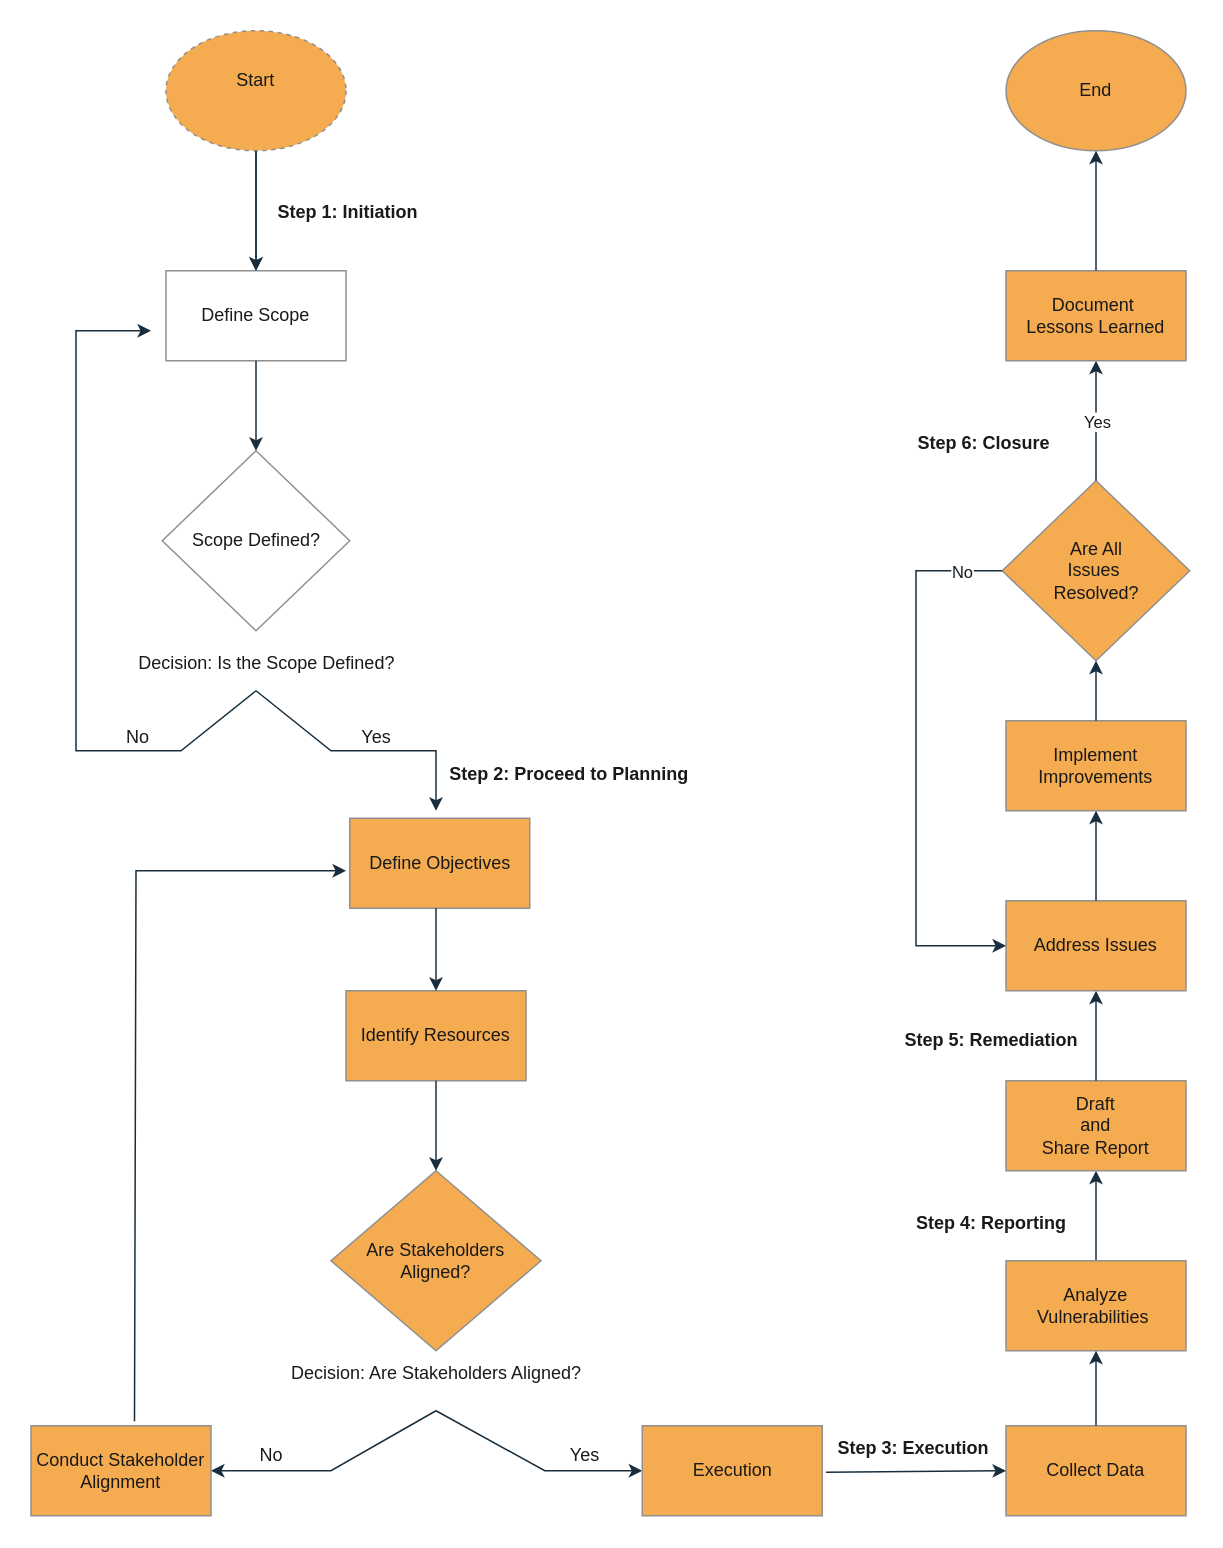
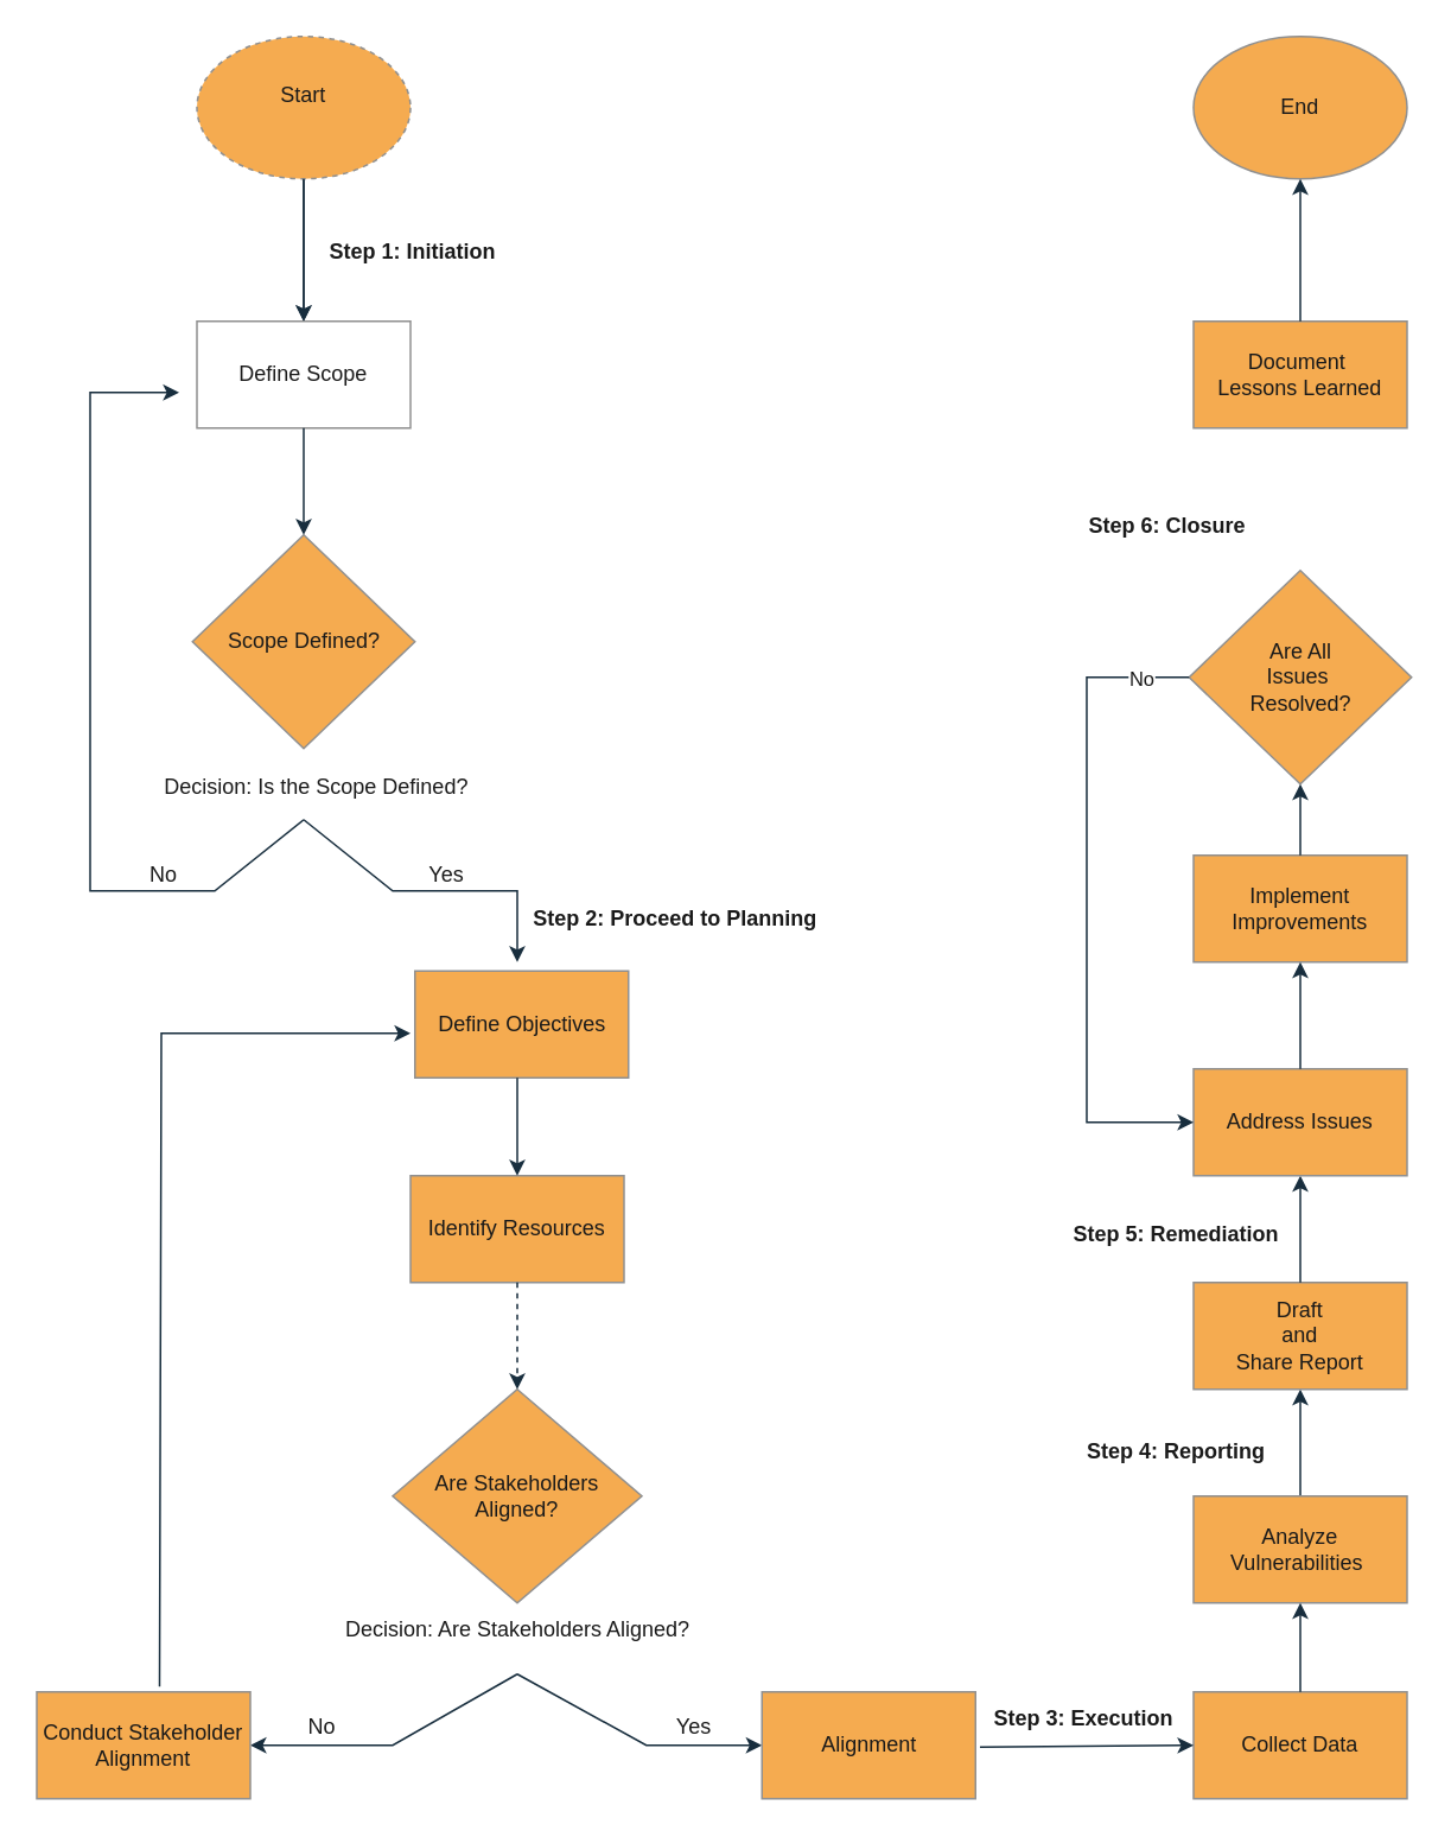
  <mxCell id="0" />
  <mxCell id="1" parent="0" />
  <mxCell id="2" value="" style="edgeStyle=orthogonalEdgeStyle;rounded=0;orthogonalLoop=1;jettySize=auto;html=1;labelBackgroundColor=none;strokeColor=#182E3E;fontColor=default;" edge="1" parent="1" source="3" target="4"><mxGeometry relative="1" as="geometry" /></mxCell>
  <mxCell id="3" value="&lt;font&gt;Start&lt;/font&gt;&lt;div&gt;&lt;br&gt;&lt;/div&gt;" style="ellipse;whiteSpace=wrap;html=1;labelBackgroundColor=none;fillColor=#F5AB50;strokeColor=#909090;fontColor=#1A1A1A;rounded=0;dashed=1;" vertex="1" parent="1"><mxGeometry x="110" width="120" height="80" as="geometry" y="20" /></mxCell>
  <mxCell id="4" value="&lt;font&gt;Define Scope&lt;/font&gt;" style="rounded=0;whiteSpace=wrap;html=1;labelBackgroundColor=none;fillColor=#ffffff;strokeColor=#909090;fontColor=#1A1A1A;" vertex="1" parent="1"><mxGeometry x="110" y="180" width="120" height="60" as="geometry" /></mxCell>
- <mxCell id="5" value="&lt;font&gt;Scope Defined?&lt;/font&gt;" style="rhombus;whiteSpace=wrap;html=1;labelBackgroundColor=none;fillColor=#ffffff;strokeColor=#909090;fontColor=#1A1A1A;rounded=0;" vertex="1" parent="1"><mxGeometry x="107.5" y="300" width="125" height="120" as="geometry" /></mxCell>
+ <mxCell id="5" value="&lt;font&gt;Scope Defined?&lt;/font&gt;" style="rhombus;whiteSpace=wrap;html=1;labelBackgroundColor=none;fillColor=#F5AB50;strokeColor=#909090;fontColor=#1A1A1A;rounded=0;" vertex="1" parent="1"><mxGeometry x="107.5" y="300" width="125" height="120" as="geometry" /></mxCell>
  <mxCell id="6" value="" style="endArrow=classic;html=1;rounded=0;entryX=0.5;entryY=0;entryDx=0;entryDy=0;exitX=0.5;exitY=1;exitDx=0;exitDy=0;labelBackgroundColor=none;strokeColor=#182E3E;fontColor=default;" edge="1" parent="1" source="3" target="4"><mxGeometry relative="1" as="geometry"><mxPoint x="375" y="90" as="sourcePoint" /><mxPoint x="360" y="170" as="targetPoint" /><Array as="points" /></mxGeometry></mxCell>
  <mxCell id="7" value="&lt;font&gt;&lt;b&gt;Step 1: Initiation&lt;/b&gt;&lt;/font&gt;" style="edgeLabel;resizable=0;html=1;;align=center;verticalAlign=middle;fontSize=12;labelBackgroundColor=none;fontColor=#1A1A1A;rounded=0;" connectable="0" vertex="1" parent="6"><mxGeometry relative="1" as="geometry"><mxPoint x="60" as="offset" /></mxGeometry></mxCell>
  <mxCell id="8" value="" style="endArrow=classic;html=1;rounded=0;entryX=0.5;entryY=0;entryDx=0;entryDy=0;labelBackgroundColor=none;strokeColor=#182E3E;fontColor=default;" edge="1" parent="1" source="4" target="5"><mxGeometry relative="1" as="geometry"><mxPoint x="365" y="250" as="sourcePoint" /><mxPoint x="430" y="260" as="targetPoint" /></mxGeometry></mxCell>
  <mxCell id="9" value="&lt;font&gt;Define Objectives&lt;/font&gt;" style="rounded=0;whiteSpace=wrap;html=1;labelBackgroundColor=none;fillColor=#F5AB50;strokeColor=#909090;fontColor=#1A1A1A;" vertex="1" parent="1"><mxGeometry x="232.5" y="545" width="120" height="60" as="geometry" /></mxCell>
  <mxCell id="10" value="" style="endArrow=classic;html=1;rounded=0;labelBackgroundColor=none;strokeColor=#182E3E;fontColor=default;" edge="1" parent="1"><mxGeometry relative="1" as="geometry"><mxPoint x="170" y="460" as="sourcePoint" /><mxPoint x="290" y="540" as="targetPoint" /><Array as="points"><mxPoint x="220" y="500" /><mxPoint x="290" y="500" /></Array></mxGeometry></mxCell>
  <mxCell id="11" value="Yes" style="edgeLabel;resizable=0;html=1;;align=center;verticalAlign=middle;fontSize=12;labelBackgroundColor=none;fontColor=#1A1A1A;rounded=0;" connectable="0" vertex="1" parent="10"><mxGeometry relative="1" as="geometry"><mxPoint x="7" y="-10" as="offset" /></mxGeometry></mxCell>
  <mxCell id="12" value="&lt;font style=&quot;font-size: 12px;&quot;&gt;Decision: Is the Scope Defined?&lt;/font&gt;" style="edgeLabel;resizable=0;html=1;;align=left;verticalAlign=bottom;rotation=0;labelBackgroundColor=none;fontColor=#1A1A1A;rounded=0;" connectable="0" vertex="1" parent="10"><mxGeometry x="-1" relative="1" as="geometry"><mxPoint x="-80" y="-10" as="offset" /></mxGeometry></mxCell>
  <mxCell id="13" value="Step 2: Proceed to Planning&amp;nbsp;" style="edgeLabel;resizable=0;html=1;;align=right;verticalAlign=bottom;fontSize=12;labelBackgroundColor=none;fontColor=#1A1A1A;fontStyle=1;rounded=0;" connectable="0" vertex="1" parent="10"><mxGeometry x="1" relative="1" as="geometry"><mxPoint x="172" y="-16" as="offset" /></mxGeometry></mxCell>
  <mxCell id="14" value="" style="endArrow=classic;html=1;rounded=0;labelBackgroundColor=none;strokeColor=#182E3E;fontColor=default;" edge="1" parent="1"><mxGeometry relative="1" as="geometry"><mxPoint x="170" y="460" as="sourcePoint" /><mxPoint x="100" y="220" as="targetPoint" /><Array as="points"><mxPoint x="120" y="500" /><mxPoint x="80" y="500" /><mxPoint x="50" y="500" /><mxPoint x="50" y="220" /></Array></mxGeometry></mxCell>
  <mxCell id="15" value="No" style="edgeLabel;resizable=0;html=1;;align=center;verticalAlign=middle;fontSize=12;labelBackgroundColor=none;fontColor=#1A1A1A;rounded=0;" connectable="0" vertex="1" parent="14"><mxGeometry relative="1" as="geometry"><mxPoint x="40" y="88" as="offset" /></mxGeometry></mxCell>
  <mxCell id="16" value="&lt;font&gt;Identify Resources&lt;/font&gt;" style="rounded=0;whiteSpace=wrap;html=1;labelBackgroundColor=none;fillColor=#F5AB50;strokeColor=#909090;fontColor=#1A1A1A;" vertex="1" parent="1"><mxGeometry x="230" y="660" width="120" height="60" as="geometry" /></mxCell>
  <mxCell id="17" value="&lt;font&gt;Are Stakeholders Aligned?&lt;/font&gt;" style="rhombus;whiteSpace=wrap;html=1;labelBackgroundColor=none;fillColor=#F5AB50;strokeColor=#909090;fontColor=#1A1A1A;rounded=0;" vertex="1" parent="1"><mxGeometry x="220" y="780" width="140" height="120" as="geometry" /></mxCell>
  <mxCell id="18" value="&lt;font&gt;Decision: Are Stakeholders Aligned?&lt;/font&gt;" style="text;html=1;align=center;verticalAlign=middle;resizable=0;points=[];autosize=1;strokeColor=none;fillColor=none;labelBackgroundColor=none;fontColor=#1A1A1A;rounded=0;" vertex="1" parent="1"><mxGeometry x="180" y="900" width="220" height="30" as="geometry" /></mxCell>
  <mxCell id="19" value="" style="endArrow=classic;html=1;rounded=0;labelBackgroundColor=none;strokeColor=#182E3E;fontColor=default;" edge="1" parent="1"><mxGeometry relative="1" as="geometry"><mxPoint x="290" y="940" as="sourcePoint" /><mxPoint x="140" y="980" as="targetPoint" /><Array as="points"><mxPoint x="220" y="980" /></Array></mxGeometry></mxCell>
  <mxCell id="20" value="No" style="edgeLabel;resizable=0;html=1;;align=center;verticalAlign=middle;fontSize=12;labelBackgroundColor=none;fontColor=#1A1A1A;rounded=0;" connectable="0" vertex="1" parent="19"><mxGeometry relative="1" as="geometry"><mxPoint x="-41" y="-10" as="offset" /></mxGeometry></mxCell>
  <mxCell id="21" value="" style="endArrow=classic;html=1;rounded=0;labelBackgroundColor=none;strokeColor=#182E3E;fontColor=default;" edge="1" parent="1"><mxGeometry relative="1" as="geometry"><mxPoint x="290" y="940" as="sourcePoint" /><mxPoint x="427.5" y="980" as="targetPoint" /><Array as="points"><mxPoint x="362.5" y="980" /></Array></mxGeometry></mxCell>
  <mxCell id="22" value="Yes" style="edgeLabel;html=1;align=center;verticalAlign=middle;resizable=0;points=[];fontSize=12;labelBackgroundColor=none;fontColor=#1A1A1A;rounded=0;" vertex="1" connectable="0" parent="21"><mxGeometry x="0.48" y="3" relative="1" as="geometry"><mxPoint y="-8" as="offset" /></mxGeometry></mxCell>
- <mxCell id="23" value="" style="endArrow=classic;html=1;rounded=0;exitX=0.5;exitY=1;exitDx=0;exitDy=0;entryX=0.5;entryY=0;entryDx=0;entryDy=0;labelBackgroundColor=none;strokeColor=#182E3E;fontColor=default;" edge="1" parent="1" source="16" target="17"><mxGeometry width="50" height="50" relative="1" as="geometry"><mxPoint x="570" y="740" as="sourcePoint" /><mxPoint x="570" y="780" as="targetPoint" /><Array as="points" /></mxGeometry></mxCell>
+ <mxCell id="23" value="" style="endArrow=classic;html=1;rounded=0;exitX=0.5;exitY=1;exitDx=0;exitDy=0;entryX=0.5;entryY=0;entryDx=0;entryDy=0;labelBackgroundColor=none;strokeColor=#182E3E;fontColor=default;dashed=1;" edge="1" parent="1" source="16" target="17"><mxGeometry width="50" height="50" relative="1" as="geometry"><mxPoint x="570" y="740" as="sourcePoint" /><mxPoint x="570" y="780" as="targetPoint" /><Array as="points" /></mxGeometry></mxCell>
  <mxCell id="24" value="" style="endArrow=classic;html=1;rounded=0;labelBackgroundColor=none;strokeColor=#182E3E;fontColor=default;entryX=0.5;entryY=0;entryDx=0;entryDy=0;" edge="1" parent="1" target="16"><mxGeometry width="50" height="50" relative="1" as="geometry"><mxPoint x="290" y="605" as="sourcePoint" /><mxPoint x="272.5" y="660" as="targetPoint" /></mxGeometry></mxCell>
  <mxCell id="25" value="&lt;font&gt;Conduct Stakeholder Alignment&lt;/font&gt;" style="rounded=0;whiteSpace=wrap;html=1;labelBackgroundColor=none;fillColor=#F5AB50;strokeColor=#909090;fontColor=#1A1A1A;" vertex="1" parent="1"><mxGeometry x="20" y="950" width="120" height="60" as="geometry" /></mxCell>
- <mxCell id="26" value="&lt;font&gt;Execution&lt;/font&gt;" style="rounded=0;whiteSpace=wrap;html=1;labelBackgroundColor=none;fillColor=#F5AB50;strokeColor=#909090;fontColor=#1A1A1A;" vertex="1" parent="1"><mxGeometry x="427.5" y="950" width="120" height="60" as="geometry" /></mxCell>
+ <mxCell id="26" value="&lt;font&gt;Alignment&lt;/font&gt;" style="rounded=0;whiteSpace=wrap;html=1;labelBackgroundColor=none;fillColor=#F5AB50;strokeColor=#909090;fontColor=#1A1A1A;" vertex="1" parent="1"><mxGeometry x="427.5" y="950" width="120" height="60" as="geometry" /></mxCell>
  <mxCell id="27" value="&lt;font&gt;Collect Data&lt;/font&gt;" style="rounded=0;whiteSpace=wrap;html=1;labelBackgroundColor=none;fillColor=#F5AB50;strokeColor=#909090;fontColor=#1A1A1A;" vertex="1" parent="1"><mxGeometry x="670" y="950" width="120" height="60" as="geometry" /></mxCell>
  <mxCell id="28" value="" style="endArrow=classic;html=1;rounded=0;entryX=0;entryY=0.5;entryDx=0;entryDy=0;labelBackgroundColor=none;strokeColor=#182E3E;fontColor=default;exitX=0.021;exitY=1.033;exitDx=0;exitDy=0;exitPerimeter=0;" edge="1" parent="1" source="32" target="27"><mxGeometry width="50" height="50" relative="1" as="geometry"><mxPoint x="530" y="980" as="sourcePoint" /><mxPoint x="550" y="1030" as="targetPoint" /></mxGeometry></mxCell>
  <mxCell id="29" value="" style="edgeStyle=orthogonalEdgeStyle;rounded=0;orthogonalLoop=1;jettySize=auto;html=1;labelBackgroundColor=none;strokeColor=#182E3E;fontColor=default;" edge="1" parent="1" source="30"><mxGeometry relative="1" as="geometry"><mxPoint x="730" y="780" as="targetPoint" /></mxGeometry></mxCell>
  <mxCell id="30" value="&lt;font&gt;Analyze Vulnerabilities&amp;nbsp;&lt;/font&gt;" style="rounded=0;whiteSpace=wrap;html=1;labelBackgroundColor=none;fillColor=#F5AB50;strokeColor=#909090;fontColor=#1A1A1A;" vertex="1" parent="1"><mxGeometry x="670" y="840" width="120" height="60" as="geometry" /></mxCell>
  <mxCell id="31" value="" style="endArrow=classic;html=1;rounded=0;exitX=0.5;exitY=0;exitDx=0;exitDy=0;entryX=0.5;entryY=1;entryDx=0;entryDy=0;labelBackgroundColor=none;strokeColor=#182E3E;fontColor=default;" edge="1" parent="1" source="27" target="30"><mxGeometry width="50" height="50" relative="1" as="geometry"><mxPoint x="590" y="880" as="sourcePoint" /><mxPoint x="660" y="910" as="targetPoint" /><Array as="points" /></mxGeometry></mxCell>
  <mxCell id="32" value="&lt;font&gt;&lt;b&gt;Step 3: Execution&lt;/b&gt;&lt;/font&gt;" style="text;html=1;align=center;verticalAlign=middle;resizable=0;points=[];autosize=1;strokeColor=none;fillColor=none;labelBackgroundColor=none;fontColor=#1A1A1A;rounded=0;" vertex="1" parent="1"><mxGeometry x="547.5" y="950" width="120" height="30" as="geometry" /></mxCell>
  <mxCell id="33" value="&lt;b&gt;Step 4: Reporting&lt;/b&gt;" style="text;html=1;align=center;verticalAlign=middle;resizable=0;points=[];autosize=1;strokeColor=none;fillColor=none;fontColor=#1A1A1A;rounded=0;" vertex="1" parent="1"><mxGeometry x="600" y="800" width="120" height="30" as="geometry" /></mxCell>
  <mxCell id="34" value="Draft&lt;div&gt;and&lt;/div&gt;&lt;div&gt;Share Report&lt;/div&gt;" style="rounded=0;whiteSpace=wrap;html=1;strokeColor=#909090;fontColor=#1A1A1A;fillColor=#F5AB50;" vertex="1" parent="1"><mxGeometry x="670" y="720" width="120" height="60" as="geometry" /></mxCell>
  <mxCell id="35" value="" style="endArrow=classic;html=1;rounded=0;labelBackgroundColor=none;strokeColor=#182E3E;fontColor=default;exitX=0.5;exitY=0;exitDx=0;exitDy=0;" edge="1" parent="1" source="34"><mxGeometry width="50" height="50" relative="1" as="geometry"><mxPoint x="730" y="710" as="sourcePoint" /><mxPoint x="730" y="660" as="targetPoint" /><Array as="points" /></mxGeometry></mxCell>
  <mxCell id="36" value="Address Issues" style="rounded=0;whiteSpace=wrap;html=1;strokeColor=#909090;fontColor=#1A1A1A;fillColor=#F5AB50;" vertex="1" parent="1"><mxGeometry x="670" y="600" width="120" height="60" as="geometry" /></mxCell>
  <mxCell id="37" value="Implement Improvements" style="rounded=0;whiteSpace=wrap;html=1;strokeColor=#909090;fontColor=#1A1A1A;fillColor=#F5AB50;" vertex="1" parent="1"><mxGeometry x="670" y="480" width="120" height="60" as="geometry" /></mxCell>
  <mxCell id="38" value="" style="endArrow=classic;html=1;rounded=0;exitX=0.5;exitY=0;exitDx=0;exitDy=0;labelBackgroundColor=none;strokeColor=#182E3E;fontColor=default;" edge="1" parent="1" source="36"><mxGeometry width="50" height="50" relative="1" as="geometry"><mxPoint x="730" y="570" as="sourcePoint" /><mxPoint x="730" y="540" as="targetPoint" /><Array as="points" /></mxGeometry></mxCell>
  <mxCell id="39" value="Are All&lt;div&gt;Issues&amp;nbsp;&lt;/div&gt;&lt;div&gt;Resolved?&lt;/div&gt;" style="rhombus;whiteSpace=wrap;html=1;labelBackgroundColor=none;fillColor=#F5AB50;strokeColor=#909090;fontColor=#1A1A1A;rounded=0;" vertex="1" parent="1"><mxGeometry x="667.5" y="320" width="125" height="120" as="geometry" /></mxCell>
  <mxCell id="40" value="" style="endArrow=classic;html=1;rounded=0;labelBackgroundColor=none;strokeColor=#182E3E;fontColor=default;exitX=0.5;exitY=0;exitDx=0;exitDy=0;" edge="1" parent="1" source="37"><mxGeometry width="50" height="50" relative="1" as="geometry"><mxPoint x="730" y="450" as="sourcePoint" /><mxPoint x="730" y="440" as="targetPoint" /><Array as="points" /></mxGeometry></mxCell>
- <mxCell id="41" value="" style="endArrow=classic;html=1;rounded=0;strokeColor=#182E3E;fontColor=#1A1A1A;exitX=0.5;exitY=0;exitDx=0;exitDy=0;entryX=0.5;entryY=1;entryDx=0;entryDy=0;" edge="1" parent="1" source="39" target="45"><mxGeometry relative="1" as="geometry"><mxPoint x="730" y="290" as="sourcePoint" /><mxPoint x="730" y="260" as="targetPoint" /><Array as="points"><mxPoint x="730" y="300" /></Array></mxGeometry></mxCell>
- <mxCell id="42" value="Yes" style="edgeLabel;resizable=0;html=1;;align=center;verticalAlign=middle;strokeColor=#909090;fontColor=#1A1A1A;fillColor=#F5AB50;direction=east;rounded=0;" connectable="0" vertex="1" parent="41"><mxGeometry relative="1" as="geometry" /></mxCell>
  <mxCell id="43" value="" style="endArrow=classic;html=1;rounded=0;strokeColor=#182E3E;fontColor=#1A1A1A;exitX=0;exitY=0.5;exitDx=0;exitDy=0;entryX=0;entryY=0.5;entryDx=0;entryDy=0;" edge="1" parent="1" source="39" target="36"><mxGeometry relative="1" as="geometry"><mxPoint x="330" y="500" as="sourcePoint" /><mxPoint x="668" y="620" as="targetPoint" /><Array as="points"><mxPoint x="610" y="380" /><mxPoint x="610" y="460" /><mxPoint x="610" y="540" /><mxPoint x="610" y="630" /></Array></mxGeometry></mxCell>
  <mxCell id="44" value="No" style="edgeLabel;resizable=0;html=1;;align=center;verticalAlign=middle;strokeColor=#909090;fontColor=#1A1A1A;fillColor=#F5AB50;rounded=0;" connectable="0" vertex="1" parent="43"><mxGeometry relative="1" as="geometry"><mxPoint x="30" y="-126" as="offset" /></mxGeometry></mxCell>
  <mxCell id="45" value="Document&amp;nbsp;&lt;div&gt;Lessons Learned&lt;/div&gt;" style="rounded=0;whiteSpace=wrap;html=1;strokeColor=#909090;fontColor=#1A1A1A;fillColor=#F5AB50;" vertex="1" parent="1"><mxGeometry x="670" y="180" width="120" height="60" as="geometry" /></mxCell>
  <mxCell id="46" value="&lt;b&gt;Step 6: Closure&lt;/b&gt;" style="text;html=1;align=center;verticalAlign=middle;resizable=0;points=[];autosize=1;strokeColor=none;fillColor=none;fontColor=#1A1A1A;rounded=0;" vertex="1" parent="1"><mxGeometry x="600" y="280" width="110" height="30" as="geometry" /></mxCell>
  <mxCell id="47" value="End" style="ellipse;whiteSpace=wrap;html=1;strokeColor=#909090;fontColor=#1A1A1A;fillColor=#F5AB50;rounded=0;" vertex="1" parent="1"><mxGeometry x="670" width="120" height="80" as="geometry" y="20" /></mxCell>
  <mxCell id="48" value="" style="endArrow=classic;html=1;rounded=0;exitX=0.5;exitY=0;exitDx=0;exitDy=0;labelBackgroundColor=none;strokeColor=#182E3E;fontColor=default;" edge="1" parent="1" source="45"><mxGeometry width="50" height="50" relative="1" as="geometry"><mxPoint x="730" y="140" as="sourcePoint" /><mxPoint x="730" y="100" as="targetPoint" /><Array as="points" /></mxGeometry></mxCell>
  <mxCell id="49" value="" style="endArrow=classic;html=1;rounded=0;exitX=0.575;exitY=-0.05;exitDx=0;exitDy=0;labelBackgroundColor=none;strokeColor=#182E3E;fontColor=default;exitPerimeter=0;" edge="1" parent="1" source="25"><mxGeometry width="50" height="50" relative="1" as="geometry"><mxPoint x="50" y="870" as="sourcePoint" /><mxPoint x="230" y="580" as="targetPoint" /><Array as="points"><mxPoint x="90" y="580" /></Array></mxGeometry></mxCell>
  <mxCell id="50" value="&lt;b&gt;Step 5: Remediation&lt;/b&gt;&lt;div&gt;&lt;br&gt;&lt;/div&gt;" style="text;html=1;align=center;verticalAlign=middle;resizable=0;points=[];autosize=1;strokeColor=none;fillColor=none;fontColor=#1A1A1A;" vertex="1" parent="1"><mxGeometry x="590" y="680" width="140" height="40" as="geometry" /></mxCell>
